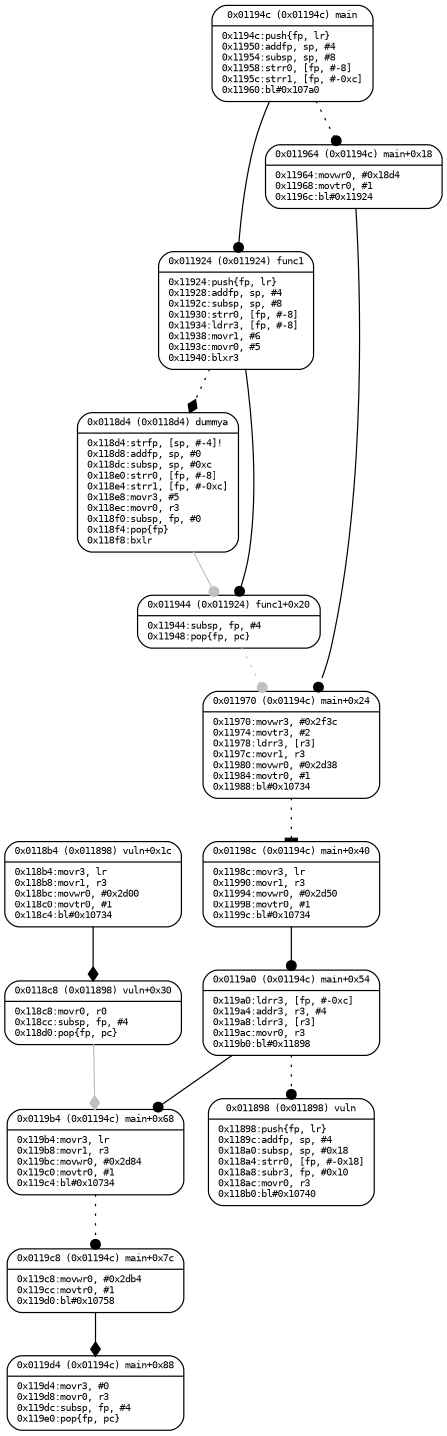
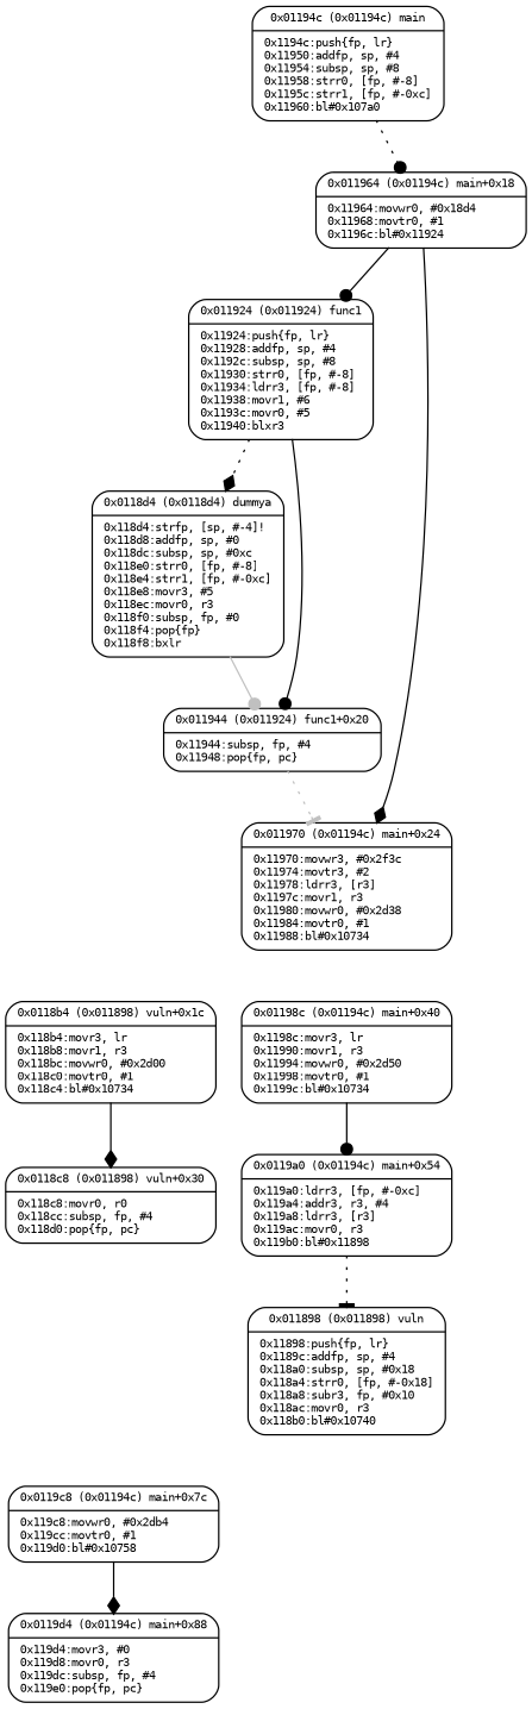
  digraph {
    rankdir=TB
    node [fontname=monospace fontsize=8.0 penwidth=1 shape=Mrecord]
    edge [arrowhead=dot color=black fontname=monospace fontsize=8.0 penwidth=1 style=dotted]
    n1 [label="{<f0> 0x011898 (0x011898) vuln | 0x11898&#58;	push	&#123;fp, lr&#125;\l0x1189c&#58;	add	fp, sp, &#35;4\l0x118a0&#58;	sub	sp, sp, &#35;0x18\l0x118a4&#58;	str	r0, [fp, &#35;-0x18]\l0x118a8&#58;	sub	r3, fp, &#35;0x10\l0x118ac&#58;	mov	r0, r3\l0x118b0&#58;	bl	&#35;0x10740\l}}"]
    n2 [label="{<f0> 0x0118b4 (0x011898) vuln+0x1c | 0x118b4&#58;	mov	r3, lr\l0x118b8&#58;	mov	r1, r3\l0x118bc&#58;	movw	r0, &#35;0x2d00\l0x118c0&#58;	movt	r0, &#35;1\l0x118c4&#58;	bl	&#35;0x10734\l}}"]
    n3 [label="{<f0> 0x0118c8 (0x011898) vuln+0x30 | 0x118c8&#58;	mov	r0, r0\l0x118cc&#58;	sub	sp, fp, &#35;4\l0x118d0&#58;	pop	&#123;fp, pc&#125;\l}}"]
-   n4 [label="{<f0> 0x0119b4 (0x01194c) main+0x68 | 0x119b4&#58;	mov	r3, lr\l0x119b8&#58;	mov	r1, r3\l0x119bc&#58;	movw	r0, &#35;0x2d84\l0x119c0&#58;	movt	r0, &#35;1\l0x119c4&#58;	bl	&#35;0x10734\l}}"]
    n5 [label="{<f0> 0x0119c8 (0x01194c) main+0x7c | 0x119c8&#58;	movw	r0, &#35;0x2db4\l0x119cc&#58;	movt	r0, &#35;1\l0x119d0&#58;	bl	&#35;0x10758\l}}"]
    n6 [label="{<f0> 0x0118d4 (0x0118d4) dummya | 0x118d4&#58;	str	fp, [sp, &#35;-4]&#33;\l0x118d8&#58;	add	fp, sp, &#35;0\l0x118dc&#58;	sub	sp, sp, &#35;0xc\l0x118e0&#58;	str	r0, [fp, &#35;-8]\l0x118e4&#58;	str	r1, [fp, &#35;-0xc]\l0x118e8&#58;	mov	r3, &#35;5\l0x118ec&#58;	mov	r0, r3\l0x118f0&#58;	sub	sp, fp, &#35;0\l0x118f4&#58;	pop	&#123;fp&#125;\l0x118f8&#58;	bx	lr\l}}"]
    n7 [label="{<f0> 0x011944 (0x011924) func1+0x20 | 0x11944&#58;	sub	sp, fp, &#35;4\l0x11948&#58;	pop	&#123;fp, pc&#125;\l}}"]
    n8 [label="{<f0> 0x011970 (0x01194c) main+0x24 | 0x11970&#58;	movw	r3, &#35;0x2f3c\l0x11974&#58;	movt	r3, &#35;2\l0x11978&#58;	ldr	r3, [r3]\l0x1197c&#58;	mov	r1, r3\l0x11980&#58;	movw	r0, &#35;0x2d38\l0x11984&#58;	movt	r0, &#35;1\l0x11988&#58;	bl	&#35;0x10734\l}}"]
    n9 [label="{<f0> 0x011924 (0x011924) func1 | 0x11924&#58;	push	&#123;fp, lr&#125;\l0x11928&#58;	add	fp, sp, &#35;4\l0x1192c&#58;	sub	sp, sp, &#35;8\l0x11930&#58;	str	r0, [fp, &#35;-8]\l0x11934&#58;	ldr	r3, [fp, &#35;-8]\l0x11938&#58;	mov	r1, &#35;6\l0x1193c&#58;	mov	r0, &#35;5\l0x11940&#58;	blx	r3\l}}"]
    n10 [label="{<f0> 0x01198c (0x01194c) main+0x40 | 0x1198c&#58;	mov	r3, lr\l0x11990&#58;	mov	r1, r3\l0x11994&#58;	movw	r0, &#35;0x2d50\l0x11998&#58;	movt	r0, &#35;1\l0x1199c&#58;	bl	&#35;0x10734\l}}"]
    n11 [label="{<f0> 0x01194c (0x01194c) main | 0x1194c&#58;	push	&#123;fp, lr&#125;\l0x11950&#58;	add	fp, sp, &#35;4\l0x11954&#58;	sub	sp, sp, &#35;8\l0x11958&#58;	str	r0, [fp, &#35;-8]\l0x1195c&#58;	str	r1, [fp, &#35;-0xc]\l0x11960&#58;	bl	&#35;0x107a0\l}}"]
    n12 [label="{<f0> 0x011964 (0x01194c) main+0x18 | 0x11964&#58;	movw	r0, &#35;0x18d4\l0x11968&#58;	movt	r0, &#35;1\l0x1196c&#58;	bl	&#35;0x11924\l}}"]
    n13 [label="{<f0> 0x0119a0 (0x01194c) main+0x54 | 0x119a0&#58;	ldr	r3, [fp, &#35;-0xc]\l0x119a4&#58;	add	r3, r3, &#35;4\l0x119a8&#58;	ldr	r3, [r3]\l0x119ac&#58;	mov	r0, r3\l0x119b0&#58;	bl	&#35;0x11898\l}}"]
    n14 [label="{<f0> 0x0119d4 (0x01194c) main+0x88 | 0x119d4&#58;	mov	r3, &#35;0\l0x119d8&#58;	mov	r0, r3\l0x119dc&#58;	sub	sp, fp, &#35;4\l0x119e0&#58;	pop	&#123;fp, pc&#125;\l}}"]
    n2 -> n3 [arrowhead=diamond style=solid]
-   n3 -> n4 [arrowhead=diamond color=grey style=solid]
-   n4 -> n5
    n5 -> n14 [arrowhead=diamond style=solid]
    n6 -> n7 [color=grey style=bold]
-   n7 -> n8 [color=grey]
-   n8 -> n10 [arrowhead=tee]
+   n7 -> n8 [arrowhead=tee color=grey]
    n9 -> n6 [arrowhead=diamond]
    n9 -> n7 [style=bold]
    n10 -> n13 [style=bold]
    n11 -> n12
-   n12 -> n8 [style=bold]
-   n11 -> n9 [style=solid]
-   n13 -> n1
-   n13 -> n4 [style=bold]
+   n12 -> n8 [arrowhead=diamond style=bold]
+   n12 -> n9 [style=solid]
+   n13 -> n1 [arrowhead=tee]
  }
